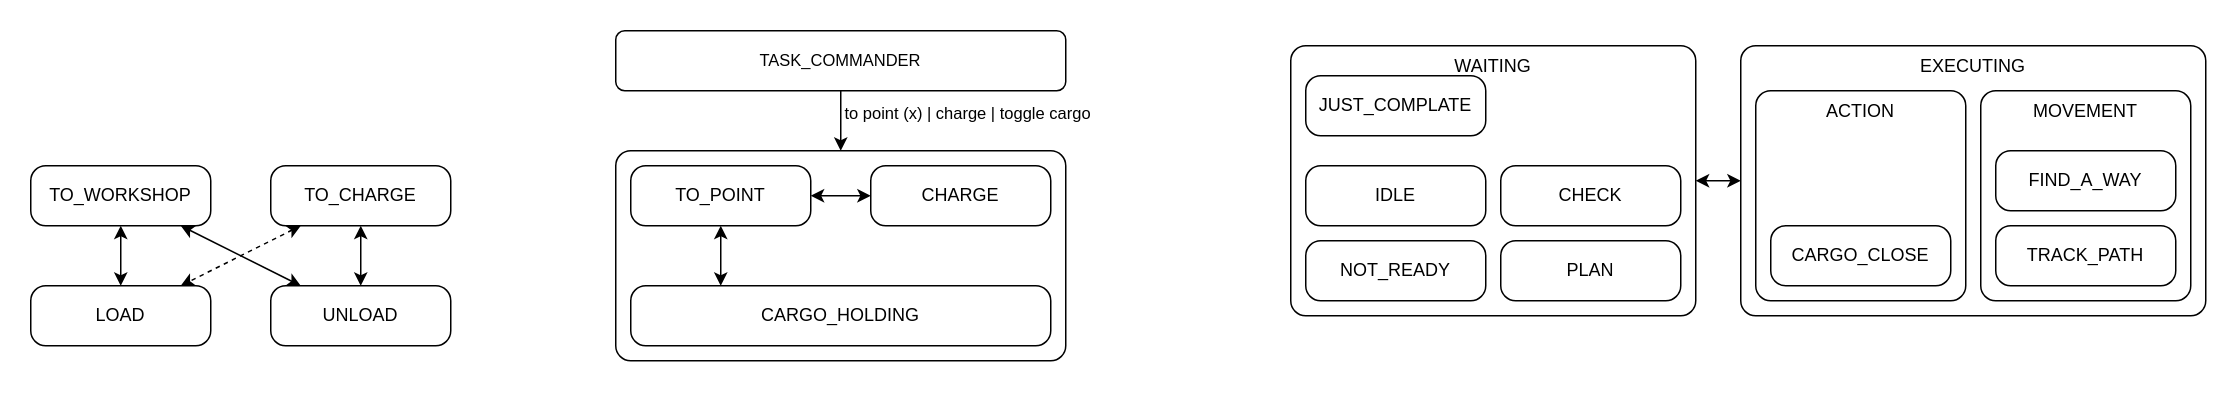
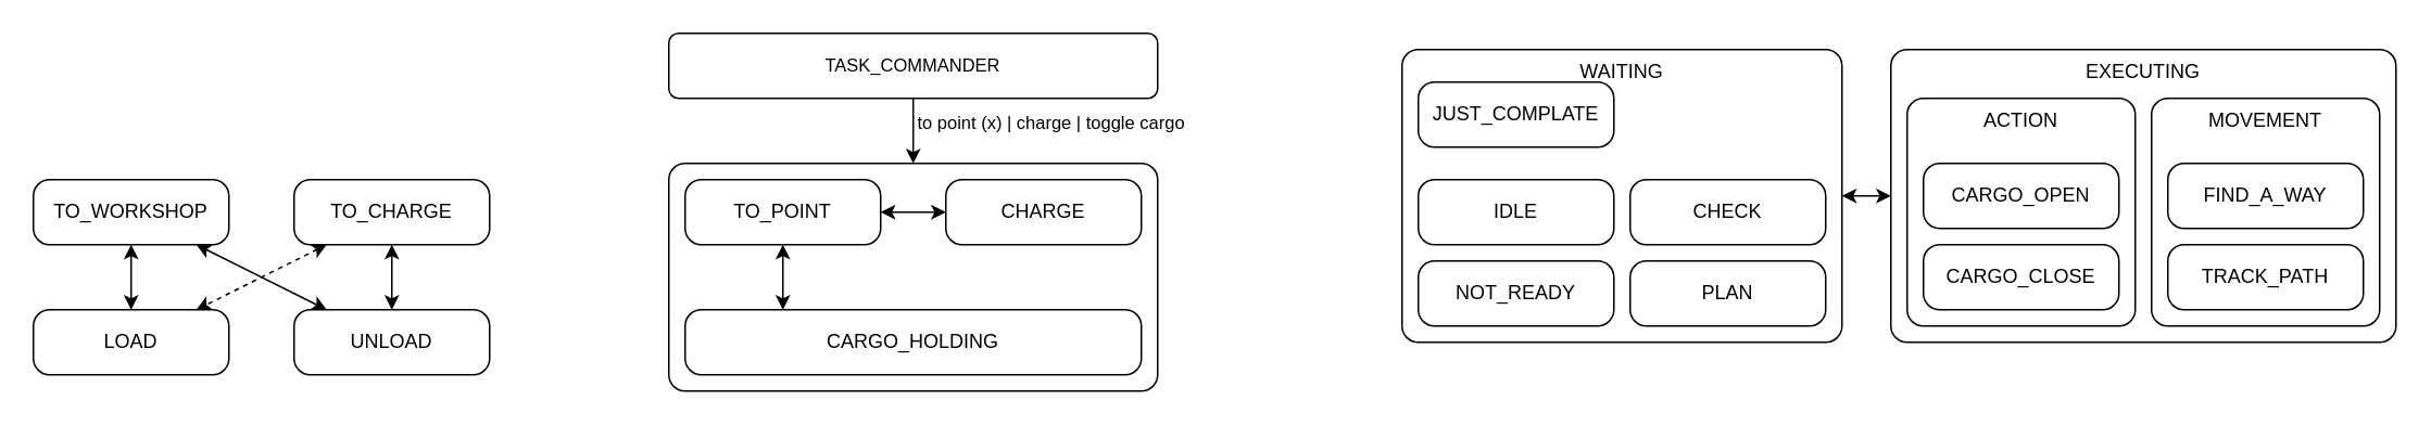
  <mxCell id="0" />
  <mxCell id="1" parent="0" />
  <mxCell id="2" value="" style="rounded=1;whiteSpace=wrap;html=1;fontFamily=Helvetica;fontSize=11;fontColor=default;labelBackgroundColor=default;absoluteArcSize=1;" vertex="1" parent="1"><mxGeometry x="410" y="100" width="300" height="140" as="geometry" /></mxCell>
  <mxCell id="3" value="TO_WORKSHOP" style="rounded=1;whiteSpace=wrap;html=1;absoluteArcSize=1;" vertex="1" parent="1"><mxGeometry width="120" height="40" as="geometry" x="20" y="110" /></mxCell>
  <mxCell id="4" style="rounded=0;orthogonalLoop=1;jettySize=auto;html=1;startArrow=classic;startFill=1;dashed=1;" edge="1" parent="1" source="5" target="7"><mxGeometry relative="1" as="geometry" /></mxCell>
  <mxCell id="5" value="TO_CHARGE" style="rounded=1;whiteSpace=wrap;html=1;absoluteArcSize=1;" vertex="1" parent="1"><mxGeometry x="180" width="120" height="40" as="geometry" y="110" /></mxCell>
  <mxCell id="6" style="edgeStyle=orthogonalEdgeStyle;rounded=0;orthogonalLoop=1;jettySize=auto;html=1;startArrow=classic;startFill=1;" edge="1" parent="1" source="7" target="3"><mxGeometry relative="1" as="geometry" /></mxCell>
  <mxCell id="7" value="LOAD" style="rounded=1;whiteSpace=wrap;html=1;absoluteArcSize=1;" vertex="1" parent="1"><mxGeometry y="190" width="120" height="40" as="geometry" x="20" /></mxCell>
  <mxCell id="8" style="rounded=0;orthogonalLoop=1;jettySize=auto;html=1;startArrow=classic;startFill=1;" edge="1" parent="1" source="10" target="3"><mxGeometry relative="1" as="geometry" /></mxCell>
  <mxCell id="9" style="edgeStyle=orthogonalEdgeStyle;rounded=0;orthogonalLoop=1;jettySize=auto;html=1;startArrow=classic;startFill=1;" edge="1" parent="1" source="10" target="5"><mxGeometry relative="1" as="geometry" /></mxCell>
  <mxCell id="10" value="UNLOAD" style="rounded=1;whiteSpace=wrap;html=1;absoluteArcSize=1;" vertex="1" parent="1"><mxGeometry x="180" y="190" width="120" height="40" as="geometry" /></mxCell>
  <mxCell id="11" value="" style="rounded=0;orthogonalLoop=1;jettySize=auto;html=1;startArrow=classic;startFill=1;" edge="1" parent="1" source="13"><mxGeometry relative="1" as="geometry"><mxPoint x="480" y="190" as="targetPoint" /></mxGeometry></mxCell>
  <mxCell id="12" style="edgeStyle=none;shape=connector;rounded=0;orthogonalLoop=1;jettySize=auto;html=1;strokeColor=default;align=center;verticalAlign=middle;fontFamily=Helvetica;fontSize=11;fontColor=default;labelBackgroundColor=default;startArrow=classic;startFill=1;endArrow=classic;" edge="1" parent="1" source="13" target="14"><mxGeometry relative="1" as="geometry" /></mxCell>
  <mxCell id="13" value="TO_POINT" style="rounded=1;whiteSpace=wrap;html=1;absoluteArcSize=1;" vertex="1" parent="1"><mxGeometry x="420" width="120" height="40" as="geometry" y="110" /></mxCell>
  <mxCell id="14" value="CHARGE" style="rounded=1;whiteSpace=wrap;html=1;absoluteArcSize=1;" vertex="1" parent="1"><mxGeometry x="580" width="120" height="40" as="geometry" y="110" /></mxCell>
  <mxCell id="15" value="&lt;font style=&quot;font-size: 12px;&quot;&gt;CARGO_HOLDING&lt;/font&gt;" style="rounded=1;whiteSpace=wrap;html=1;absoluteArcSize=1;" vertex="1" parent="1"><mxGeometry x="420" y="190" width="280" height="40" as="geometry" /></mxCell>
  <mxCell id="16" value="" style="edgeStyle=none;shape=connector;rounded=0;orthogonalLoop=1;jettySize=auto;html=1;strokeColor=default;align=center;verticalAlign=middle;fontFamily=Helvetica;fontSize=11;fontColor=default;labelBackgroundColor=default;startArrow=none;startFill=0;endArrow=classic;" edge="1" parent="1" source="17" target="2"><mxGeometry relative="1" as="geometry" /></mxCell>
  <mxCell id="17" value="TASK_COMMANDER" style="rounded=1;whiteSpace=wrap;html=1;fontFamily=Helvetica;fontSize=11;fontColor=default;labelBackgroundColor=default;" vertex="1" parent="1"><mxGeometry x="410" y="20" width="300" height="40" as="geometry" /></mxCell>
  <mxCell id="18" value="to point (x) | charge | toggle cargo" style="text;html=1;align=center;verticalAlign=middle;whiteSpace=wrap;rounded=0;fontFamily=Helvetica;fontSize=11;fontColor=default;labelBackgroundColor=none;" vertex="1" parent="1"><mxGeometry x="560" y="60" width="170" height="30" as="geometry" /></mxCell>
  <mxCell id="19" style="edgeStyle=none;shape=connector;rounded=0;orthogonalLoop=1;jettySize=auto;html=1;strokeColor=default;align=center;verticalAlign=middle;fontFamily=Helvetica;fontSize=11;fontColor=default;labelBackgroundColor=default;startArrow=classic;startFill=1;endArrow=classic;" edge="1" parent="1" source="20" target="21"><mxGeometry relative="1" as="geometry" /></mxCell>
  <mxCell id="20" value="WAITING" style="rounded=1;whiteSpace=wrap;html=1;absoluteArcSize=1;verticalAlign=top;" vertex="1" parent="1"><mxGeometry x="860" y="30" width="270" height="180" as="geometry" /></mxCell>
  <mxCell id="21" value="EXECUTING" style="rounded=1;whiteSpace=wrap;html=1;absoluteArcSize=1;verticalAlign=top;" vertex="1" parent="1"><mxGeometry x="1160" y="30" width="310" height="180" as="geometry" /></mxCell>
  <mxCell id="22" value="JUST_COMPLATE" style="rounded=1;whiteSpace=wrap;html=1;absoluteArcSize=1;" vertex="1" parent="1"><mxGeometry x="870" y="50" width="120" height="40" as="geometry" /></mxCell>
  <mxCell id="23" value="IDLE" style="rounded=1;whiteSpace=wrap;html=1;absoluteArcSize=1;" vertex="1" parent="1"><mxGeometry x="870" width="120" height="40" as="geometry" y="110" /></mxCell>
  <mxCell id="24" value="NOT_READY" style="rounded=1;whiteSpace=wrap;html=1;absoluteArcSize=1;" vertex="1" parent="1"><mxGeometry x="870" y="160" width="120" height="40" as="geometry" /></mxCell>
  <mxCell id="25" value="CHECK" style="rounded=1;whiteSpace=wrap;html=1;absoluteArcSize=1;" vertex="1" parent="1"><mxGeometry x="1000" width="120" height="40" as="geometry" y="110" /></mxCell>
  <mxCell id="26" value="PLAN" style="rounded=1;whiteSpace=wrap;html=1;absoluteArcSize=1;" vertex="1" parent="1"><mxGeometry x="1000" y="160" width="120" height="40" as="geometry" /></mxCell>
  <mxCell id="27" value="ACTION" style="rounded=1;whiteSpace=wrap;html=1;absoluteArcSize=1;verticalAlign=top;" vertex="1" parent="1"><mxGeometry x="1170" y="60" width="140" height="140" as="geometry" /></mxCell>
  <mxCell id="28" value="MOVEMENT" style="rounded=1;whiteSpace=wrap;html=1;absoluteArcSize=1;verticalAlign=top;" vertex="1" parent="1"><mxGeometry x="1320" y="60" width="140" height="140" as="geometry" /></mxCell>
+ <mxCell id="29" value="CARGO_OPEN" style="rounded=1;whiteSpace=wrap;html=1;absoluteArcSize=1;" vertex="1" parent="1"><mxGeometry x="1180" y="100" width="120" height="40" as="geometry" /></mxCell>
  <mxCell id="30" value="CARGO_CLOSE" style="rounded=1;whiteSpace=wrap;html=1;absoluteArcSize=1;" vertex="1" parent="1"><mxGeometry x="1180" y="150" width="120" height="40" as="geometry" /></mxCell>
  <mxCell id="31" value="FIND_A_WAY" style="rounded=1;whiteSpace=wrap;html=1;absoluteArcSize=1;" vertex="1" parent="1"><mxGeometry x="1330" y="100" width="120" height="40" as="geometry" /></mxCell>
  <mxCell id="32" value="TRACK_PATH" style="rounded=1;whiteSpace=wrap;html=1;absoluteArcSize=1;" vertex="1" parent="1"><mxGeometry x="1330" y="150" width="120" height="40" as="geometry" /></mxCell>
